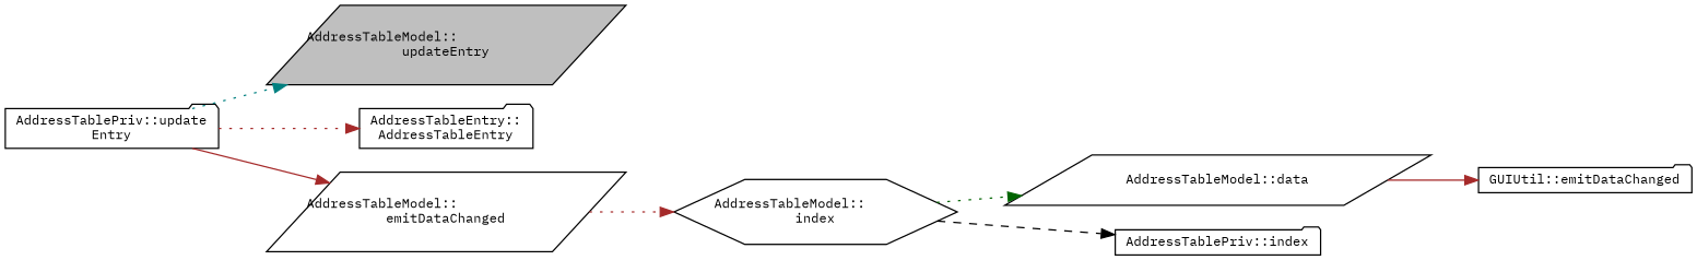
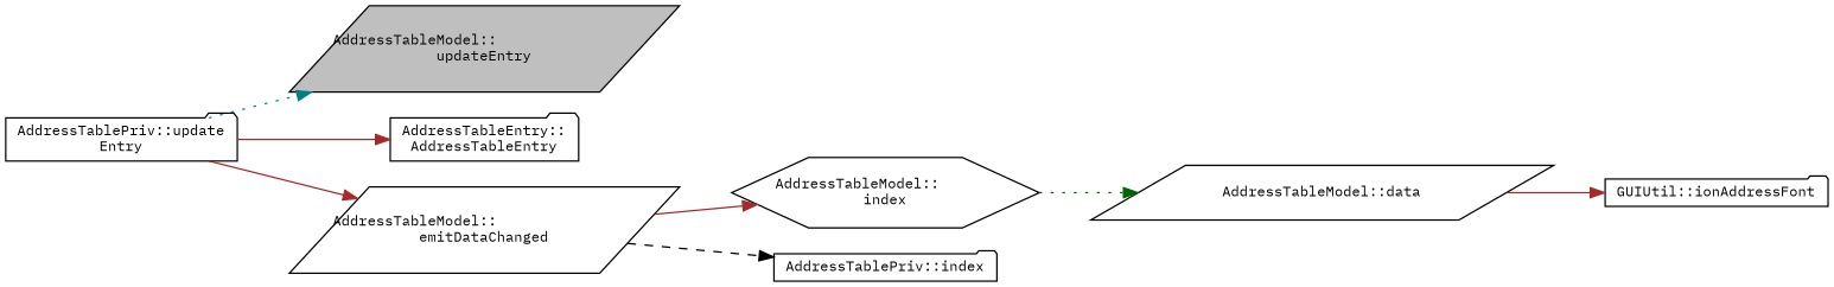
  digraph {
    fontname="IBM Plex Mono"
    rankdir=LR
    node [color=black fillcolor=white fontname="IBM Plex Mono" fontsize=10 shape=folder style=filled]
    edge [color=brown fontname="IBM Plex Mono" fontsize=10 labelfontname=Helvetica labelfontsize=10 style=dotted]
    n1 [fillcolor=grey75 fontcolor=black height=0.2 label="AddressTableModel::\lupdateEntry" shape=parallelogram width=0.4]
    n2 [height=0.2 label="AddressTablePriv::update\lEntry" width=0.4]
    n3 [height=0.2 label="AddressTableEntry::\lAddressTableEntry" width=0.4]
    n4 [height=0.2 label="AddressTableModel::\lemitDataChanged" shape=parallelogram width=0.4]
    n5 [height=0.2 label="AddressTableModel::\lindex" shape=hexagon width=0.4]
    n6 [height=0.2 label="AddressTableModel::data" shape=parallelogram width=0.4]
    n7 [height=0.2 label="AddressTablePriv::index" width=0.4]
-   n8 [height=0.2 label="GUIUtil::emitDataChanged" width=0.4]
+   n8 [height=0.2 label="GUIUtil::ionAddressFont" width=0.4]
    n2 -> n1 [color=teal]
-   n2 -> n3
+   n2 -> n3 [style=solid]
    n2 -> n4 [style=solid]
-   n4 -> n5
+   n4 -> n5 [style=solid]
    n5 -> n6 [color=darkgreen]
-   n5 -> n7 [color=black style=dashed]
+   n4 -> n7 [color=black style=dashed]
    n6 -> n8 [style=solid]
  }
